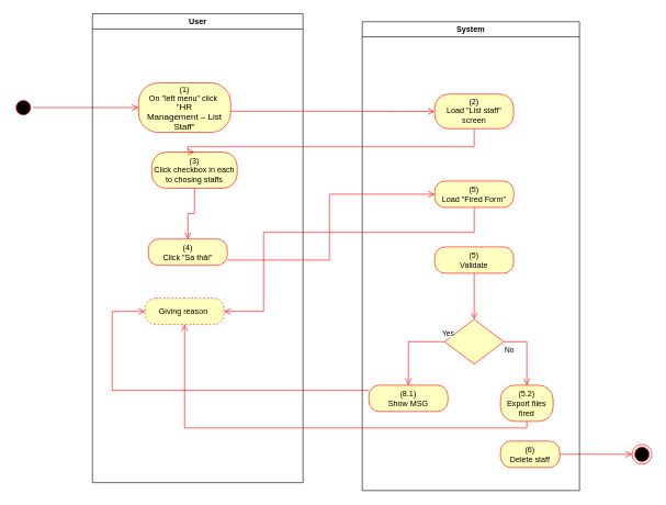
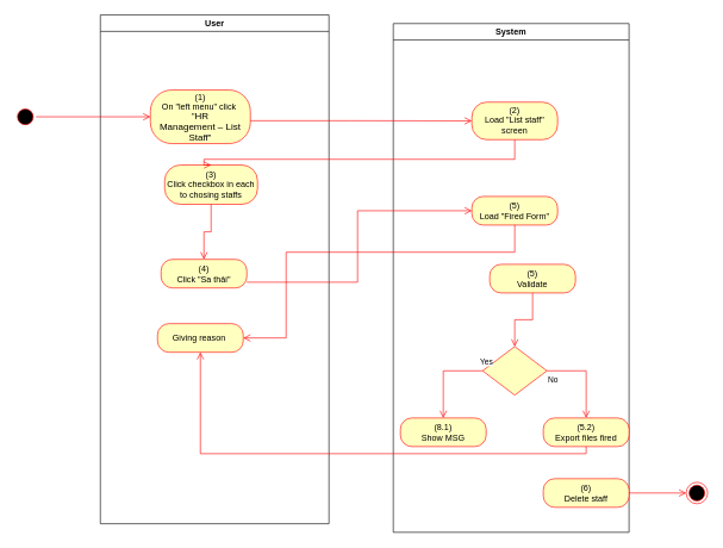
  <mxCell id="0" />
  <mxCell id="1" parent="0" />
  <mxCell id="2" value="User" style="swimlane;whiteSpace=wrap" vertex="1" parent="1"><mxGeometry x="140" y="20" width="320" height="712" as="geometry"><mxRectangle x="120" y="128" width="60" height="23" as="alternateBounds" /></mxGeometry></mxCell>
  <mxCell id="3" value="&lt;span&gt;(1)&lt;/span&gt;&lt;br style=&quot;padding: 0px ; margin: 0px&quot;&gt;&lt;span&gt;On &quot;left menu&quot; click&amp;nbsp;&lt;/span&gt;&lt;br style=&quot;padding: 0px ; margin: 0px&quot;&gt;&lt;span&gt;&quot;&lt;/span&gt;&lt;span lang=&quot;EN-GB&quot; style=&quot;font-size: 10pt ; line-height: 107% ; font-family: &amp;#34;arial&amp;#34; , sans-serif&quot;&gt;HR&lt;br/&gt;Management – List Staff&lt;/span&gt;&lt;span&gt;&quot;&lt;/span&gt;" style="rounded=1;whiteSpace=wrap;html=1;arcSize=40;fontColor=#000000;fillColor=#ffffc0;strokeColor=#ff0000;" vertex="1" parent="2"><mxGeometry x="70" y="105" width="140" height="75" as="geometry" /></mxCell>
  <mxCell id="4" value="(3)&lt;br&gt;Click checkbox in each to chosing staffs" style="rounded=1;whiteSpace=wrap;html=1;arcSize=40;fontColor=#000000;fillColor=#ffffc0;strokeColor=#ff0000;" vertex="1" parent="2"><mxGeometry x="90" y="210" width="130" height="55" as="geometry" /></mxCell>
  <mxCell id="5" value="" style="edgeStyle=orthogonalEdgeStyle;html=1;verticalAlign=bottom;endArrow=open;endSize=8;strokeColor=#ff0000;rounded=0;entryX=0.5;entryY=0;entryDx=0;entryDy=0;" edge="1" parent="2" source="4" target="6"><mxGeometry relative="1" as="geometry"><mxPoint x="140" y="335" as="targetPoint" /></mxGeometry></mxCell>
  <mxCell id="6" value="(4)&lt;br&gt;Click &quot;Sa thải&quot;" style="rounded=1;whiteSpace=wrap;html=1;arcSize=40;fontColor=#000000;fillColor=#ffffc0;strokeColor=#ff0000;" vertex="1" parent="2"><mxGeometry x="85" y="342" width="120" height="40" as="geometry" /></mxCell>
- <mxCell id="7" value="Giving reason&amp;nbsp;" style="rounded=1;whiteSpace=wrap;html=1;arcSize=40;fontColor=#000000;fillColor=#ffffc0;strokeColor=#ff0000;dashed=1;" vertex="1" parent="2"><mxGeometry x="80" y="432" width="120" height="40" as="geometry" /></mxCell>
+ <mxCell id="7" value="Giving reason&amp;nbsp;" style="rounded=1;whiteSpace=wrap;html=1;arcSize=40;fontColor=#000000;fillColor=#ffffc0;strokeColor=#ff0000;" vertex="1" parent="2"><mxGeometry x="80" y="432" width="120" height="40" as="geometry" /></mxCell>
  <mxCell id="8" value="System" style="swimlane;whiteSpace=wrap;startSize=23;" vertex="1" parent="1"><mxGeometry x="550" y="32" width="330" height="712" as="geometry" /></mxCell>
  <mxCell id="9" value="(2)&lt;br&gt;Load &quot;List staff&quot; screen" style="rounded=1;whiteSpace=wrap;html=1;arcSize=40;fontColor=#000000;fillColor=#ffffc0;strokeColor=#ff0000;" vertex="1" parent="8"><mxGeometry x="110" y="110" width="120" height="52.5" as="geometry" /></mxCell>
- <mxCell id="10" value="(5)&lt;br&gt;Validate" style="rounded=1;whiteSpace=wrap;html=1;arcSize=40;fontColor=#000000;fillColor=#ffffc0;strokeColor=#ff0000;" vertex="1" parent="8"><mxGeometry x="110" y="342" width="120" height="40" as="geometry" /></mxCell>
+ <mxCell id="10" value="(5)&lt;br&gt;Validate" style="rounded=1;whiteSpace=wrap;html=1;arcSize=40;fontColor=#000000;fillColor=#ffffc0;strokeColor=#ff0000;" vertex="1" parent="8"><mxGeometry x="135" y="337" width="120" height="40" as="geometry" /></mxCell>
  <mxCell id="11" value="" style="edgeStyle=orthogonalEdgeStyle;html=1;verticalAlign=bottom;endArrow=open;endSize=8;strokeColor=#ff0000;rounded=0;entryX=0.5;entryY=0;entryDx=0;entryDy=0;" edge="1" parent="8" source="10" target="12"><mxGeometry relative="1" as="geometry"><mxPoint x="165" y="442" as="targetPoint" /></mxGeometry></mxCell>
  <mxCell id="12" value="" style="rhombus;whiteSpace=wrap;html=1;fillColor=#ffffc0;strokeColor=#ff0000;" vertex="1" parent="8"><mxGeometry x="125" y="452" width="90" height="68" as="geometry" /></mxCell>
  <mxCell id="13" value="No" style="edgeStyle=orthogonalEdgeStyle;html=1;align=left;verticalAlign=top;endArrow=open;endSize=8;strokeColor=#ff0000;rounded=0;exitX=1;exitY=0.5;exitDx=0;exitDy=0;" edge="1" parent="8" source="12" target="14"><mxGeometry x="-1" relative="1" as="geometry"><mxPoint x="170" y="552" as="targetPoint" /></mxGeometry></mxCell>
- <mxCell id="14" value="(5.2)&lt;br&gt;Export files fired" style="rounded=1;whiteSpace=wrap;html=1;arcSize=40;fontColor=#000000;fillColor=#ffffc0;strokeColor=#ff0000;" vertex="1" parent="8"><mxGeometry x="210" y="552" width="80" height="55" as="geometry" /></mxCell>
- <mxCell id="15" value="(6)&lt;br&gt;Delete staff" style="rounded=1;whiteSpace=wrap;html=1;arcSize=40;fontColor=#000000;fillColor=#ffffc0;strokeColor=#ff0000;" vertex="1" parent="8"><mxGeometry x="210" y="637" width="90" height="40" as="geometry" /></mxCell>
+ <mxCell id="14" value="(5.2)&lt;br&gt;Export files fired" style="rounded=1;whiteSpace=wrap;html=1;arcSize=40;fontColor=#000000;fillColor=#ffffc0;strokeColor=#ff0000;" vertex="1" parent="8"><mxGeometry x="210" y="552" width="120" height="40" as="geometry" /></mxCell>
+ <mxCell id="15" value="(6)&lt;br&gt;Delete staff" style="rounded=1;whiteSpace=wrap;html=1;arcSize=40;fontColor=#000000;fillColor=#ffffc0;strokeColor=#ff0000;" vertex="1" parent="8"><mxGeometry x="210" y="637" width="120" height="40" as="geometry" /></mxCell>
  <mxCell id="16" value="" style="edgeStyle=orthogonalEdgeStyle;html=1;verticalAlign=bottom;endArrow=open;endSize=8;strokeColor=#ff0000;rounded=0;exitX=0.5;exitY=1;exitDx=0;exitDy=0;" edge="1" parent="8" source="14" target="7"><mxGeometry relative="1" as="geometry"><mxPoint x="170" y="642" as="targetPoint" /></mxGeometry></mxCell>
  <mxCell id="17" value="(8.1)&lt;br&gt;Show MSG" style="rounded=1;whiteSpace=wrap;html=1;arcSize=40;fontColor=#000000;fillColor=#ffffc0;strokeColor=#ff0000;" vertex="1" parent="8"><mxGeometry x="10" y="552" width="120" height="40" as="geometry" /></mxCell>
  <mxCell id="18" value="Yes" style="edgeStyle=orthogonalEdgeStyle;html=1;align=left;verticalAlign=bottom;endArrow=open;endSize=8;strokeColor=#ff0000;rounded=0;entryX=0.5;entryY=0;entryDx=0;entryDy=0;" edge="1" parent="8" source="12" target="17"><mxGeometry x="-0.91" y="-4" relative="1" as="geometry"><mxPoint x="70" y="552" as="targetPoint" /><Array as="points"><mxPoint x="70" y="486" /></Array><mxPoint as="offset" /></mxGeometry></mxCell>
  <mxCell id="19" value="(5)&lt;br&gt;Load &quot;Fired Form&quot;" style="rounded=1;whiteSpace=wrap;html=1;arcSize=40;fontColor=#000000;fillColor=#ffffc0;strokeColor=#ff0000;" vertex="1" parent="8"><mxGeometry x="110" y="242" width="120" height="40" as="geometry" /></mxCell>
  <mxCell id="20" value="" style="ellipse;html=1;shape=startState;fillColor=#000000;strokeColor=#ff0000;" vertex="1" parent="1"><mxGeometry x="20" y="147.5" width="30" height="30" as="geometry" /></mxCell>
  <mxCell id="21" value="" style="edgeStyle=orthogonalEdgeStyle;html=1;verticalAlign=bottom;endArrow=open;endSize=8;strokeColor=#ff0000;rounded=0;entryX=0;entryY=0.5;entryDx=0;entryDy=0;" edge="1" parent="1" source="20" target="3"><mxGeometry relative="1" as="geometry"><mxPoint x="200" y="145" as="targetPoint" /></mxGeometry></mxCell>
  <mxCell id="22" value="" style="edgeStyle=orthogonalEdgeStyle;html=1;verticalAlign=bottom;endArrow=open;endSize=8;strokeColor=#ff0000;rounded=0;entryX=0;entryY=0.5;entryDx=0;entryDy=0;" edge="1" parent="1" source="3" target="9"><mxGeometry relative="1" as="geometry"><mxPoint x="600" y="163" as="targetPoint" /><Array as="points"><mxPoint x="490" y="168" /><mxPoint x="490" y="168" /></Array></mxGeometry></mxCell>
  <mxCell id="23" value="" style="edgeStyle=orthogonalEdgeStyle;html=1;verticalAlign=bottom;endArrow=open;endSize=8;strokeColor=#ff0000;rounded=0;entryX=0.5;entryY=0;entryDx=0;entryDy=0;" edge="1" parent="1" source="9" target="4"><mxGeometry relative="1" as="geometry"><mxPoint x="685" y="242" as="targetPoint" /><Array as="points"><mxPoint x="720" y="222" /><mxPoint x="285" y="222" /></Array></mxGeometry></mxCell>
  <mxCell id="24" value="" style="edgeStyle=orthogonalEdgeStyle;html=1;verticalAlign=bottom;endArrow=open;endSize=8;strokeColor=#ff0000;rounded=0;entryX=0;entryY=0.5;entryDx=0;entryDy=0;" edge="1" parent="1" source="6" target="19"><mxGeometry relative="1" as="geometry"><mxPoint x="280" y="462" as="targetPoint" /><Array as="points"><mxPoint x="500" y="394" /><mxPoint x="500" y="294" /></Array></mxGeometry></mxCell>
  <mxCell id="25" value="" style="ellipse;html=1;shape=endState;fillColor=#000000;strokeColor=#ff0000;" vertex="1" parent="1"><mxGeometry x="960" y="674" width="30" height="30" as="geometry" /></mxCell>
  <mxCell id="26" value="" style="edgeStyle=orthogonalEdgeStyle;html=1;verticalAlign=bottom;endArrow=open;endSize=8;strokeColor=#ff0000;rounded=0;exitX=1;exitY=0.5;exitDx=0;exitDy=0;entryX=0;entryY=0.5;entryDx=0;entryDy=0;" edge="1" parent="1" source="15" target="25"><mxGeometry relative="1" as="geometry"><mxPoint x="820" y="652" as="targetPoint" /><mxPoint x="820" y="592" as="sourcePoint" /></mxGeometry></mxCell>
- <mxCell id="27" value="" style="edgeStyle=orthogonalEdgeStyle;html=1;verticalAlign=bottom;endArrow=open;endSize=8;strokeColor=#ff0000;rounded=0;entryX=0;entryY=0.5;entryDx=0;entryDy=0;" edge="1" parent="1" source="17" target="7"><mxGeometry relative="1" as="geometry"><mxPoint x="590" y="672" as="targetPoint" /><Array as="points"><mxPoint x="170" y="592" /><mxPoint x="170" y="472" /></Array></mxGeometry></mxCell>
  <mxCell id="28" value="" style="edgeStyle=orthogonalEdgeStyle;html=1;verticalAlign=bottom;endArrow=open;endSize=8;strokeColor=#ff0000;rounded=0;entryX=1;entryY=0.5;entryDx=0;entryDy=0;" edge="1" source="19" parent="1" target="7"><mxGeometry relative="1" as="geometry"><mxPoint x="400" y="482" as="targetPoint" /><Array as="points"><mxPoint x="720" y="352" /><mxPoint x="400" y="352" /><mxPoint x="400" y="472" /></Array></mxGeometry></mxCell>
